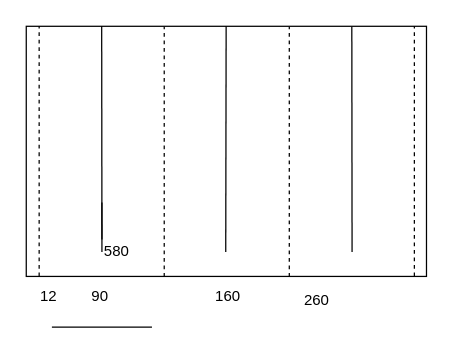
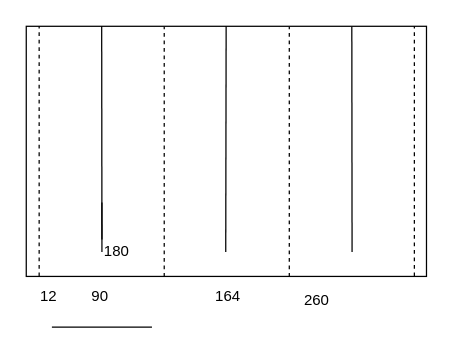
  <mxCell id="0" />
  <mxCell id="1" parent="0" />
  <mxCell id="2" value="" style="whiteSpace=wrap;html=1;" vertex="1" parent="1"><mxGeometry x="20.5" y="20.5" width="320" height="200" as="geometry" /></mxCell>
  <mxCell id="3" value="" style="endArrow=none;html=1;entryX=0.5;entryY=0;entryDx=0;entryDy=0;exitX=0.5;exitY=1;exitDx=0;exitDy=0;dashed=1;" edge="1" parent="1"><mxGeometry width="50" height="50" relative="1" as="geometry"><mxPoint x="130.81" y="220.81" as="sourcePoint" /><mxPoint x="130.81" y="20.81" as="targetPoint" /></mxGeometry></mxCell>
  <mxCell id="4" value="" style="endArrow=none;html=1;entryX=0.5;entryY=0;entryDx=0;entryDy=0;exitX=0.5;exitY=1;exitDx=0;exitDy=0;dashed=1;" edge="1" parent="1"><mxGeometry width="50" height="50" relative="1" as="geometry"><mxPoint x="230.81" y="220.81" as="sourcePoint" /><mxPoint x="230.81" y="20.81" as="targetPoint" /></mxGeometry></mxCell>
  <mxCell id="5" value="" style="endArrow=none;html=1;entryX=0.5;entryY=0;entryDx=0;entryDy=0;exitX=0.5;exitY=1;exitDx=0;exitDy=0;dashed=1;" edge="1" parent="1"><mxGeometry width="50" height="50" relative="1" as="geometry"><mxPoint x="330.81" y="220.31" as="sourcePoint" /><mxPoint x="330.81" y="20.31" as="targetPoint" /></mxGeometry></mxCell>
  <mxCell id="6" value="" style="endArrow=none;html=1;entryX=0.5;entryY=0;entryDx=0;entryDy=0;exitX=0.5;exitY=1;exitDx=0;exitDy=0;dashed=1;" edge="1" parent="1"><mxGeometry width="50" height="50" relative="1" as="geometry"><mxPoint x="30.81" y="220.31" as="sourcePoint" /><mxPoint x="30.81" y="20.31" as="targetPoint" /></mxGeometry></mxCell>
  <mxCell id="7" value="" style="endArrow=none;html=1;entryX=0.5;entryY=0;entryDx=0;entryDy=0;exitX=0.5;exitY=1;exitDx=0;exitDy=0;" edge="1" parent="1"><mxGeometry width="50" height="50" relative="1" as="geometry"><mxPoint x="81" y="191" as="sourcePoint" /><mxPoint x="80.81" y="20.31" as="targetPoint" /></mxGeometry></mxCell>
  <mxCell id="8" value="" style="endArrow=none;html=1;entryX=0.5;entryY=0;entryDx=0;entryDy=0;" edge="1" parent="1"><mxGeometry width="50" height="50" relative="1" as="geometry"><mxPoint x="180" y="201" as="sourcePoint" /><mxPoint x="180.31" y="20.31" as="targetPoint" /></mxGeometry></mxCell>
  <mxCell id="9" value="" style="endArrow=none;html=1;entryX=0.5;entryY=0;entryDx=0;entryDy=0;" edge="1" parent="1"><mxGeometry width="50" height="50" relative="1" as="geometry"><mxPoint x="281" y="201" as="sourcePoint" /><mxPoint x="280.81" y="20.81" as="targetPoint" /></mxGeometry></mxCell>
  <mxCell id="10" value="" style="endArrow=none;html=1;entryX=0.5;entryY=0;entryDx=0;entryDy=0;" edge="1" parent="1"><mxGeometry width="50" height="50" relative="1" as="geometry"><mxPoint x="81" y="201" as="sourcePoint" /><mxPoint x="81" y="161.286" as="targetPoint" /></mxGeometry></mxCell>
  <mxCell id="11" value="12" style="text;html=1;resizable=0;points=[];autosize=1;align=left;verticalAlign=top;spacingTop=-4;" vertex="1" parent="1"><mxGeometry x="30" y="227" width="30" height="20" as="geometry" /></mxCell>
  <mxCell id="12" value="90" style="text;html=1;resizable=0;points=[];autosize=1;align=left;verticalAlign=top;spacingTop=-4;" vertex="1" parent="1"><mxGeometry x="71" y="227" width="30" height="20" as="geometry" /></mxCell>
- <mxCell id="13" value="160" style="text;html=1;resizable=0;points=[];autosize=1;align=left;verticalAlign=top;spacingTop=-4;" vertex="1" parent="1"><mxGeometry x="169.5" y="227" width="40" height="20" as="geometry" /></mxCell>
+ <mxCell id="13" value="164" style="text;html=1;resizable=0;points=[];autosize=1;align=left;verticalAlign=top;spacingTop=-4;" vertex="1" parent="1"><mxGeometry x="169.5" y="227" width="40" height="20" as="geometry" /></mxCell>
  <mxCell id="14" value="260" style="text;html=1;resizable=0;points=[];autosize=1;align=left;verticalAlign=top;spacingTop=-4;" vertex="1" parent="1"><mxGeometry x="241" y="230" width="40" height="20" as="geometry" /></mxCell>
  <mxCell id="15" value="" style="endArrow=none;html=1;" edge="1" parent="1"><mxGeometry width="50" height="50" relative="1" as="geometry"><mxPoint x="41" y="261" as="sourcePoint" /><mxPoint x="121" y="261" as="targetPoint" /></mxGeometry></mxCell>
- <mxCell id="16" value="580" style="text;html=1;resizable=0;points=[];autosize=1;align=left;verticalAlign=top;spacingTop=-4;" vertex="1" parent="1"><mxGeometry x="81" y="191" width="40" height="20" as="geometry" /></mxCell>
+ <mxCell id="16" value="180" style="text;html=1;resizable=0;points=[];autosize=1;align=left;verticalAlign=top;spacingTop=-4;" vertex="1" parent="1"><mxGeometry x="81" y="191" width="40" height="20" as="geometry" /></mxCell>
